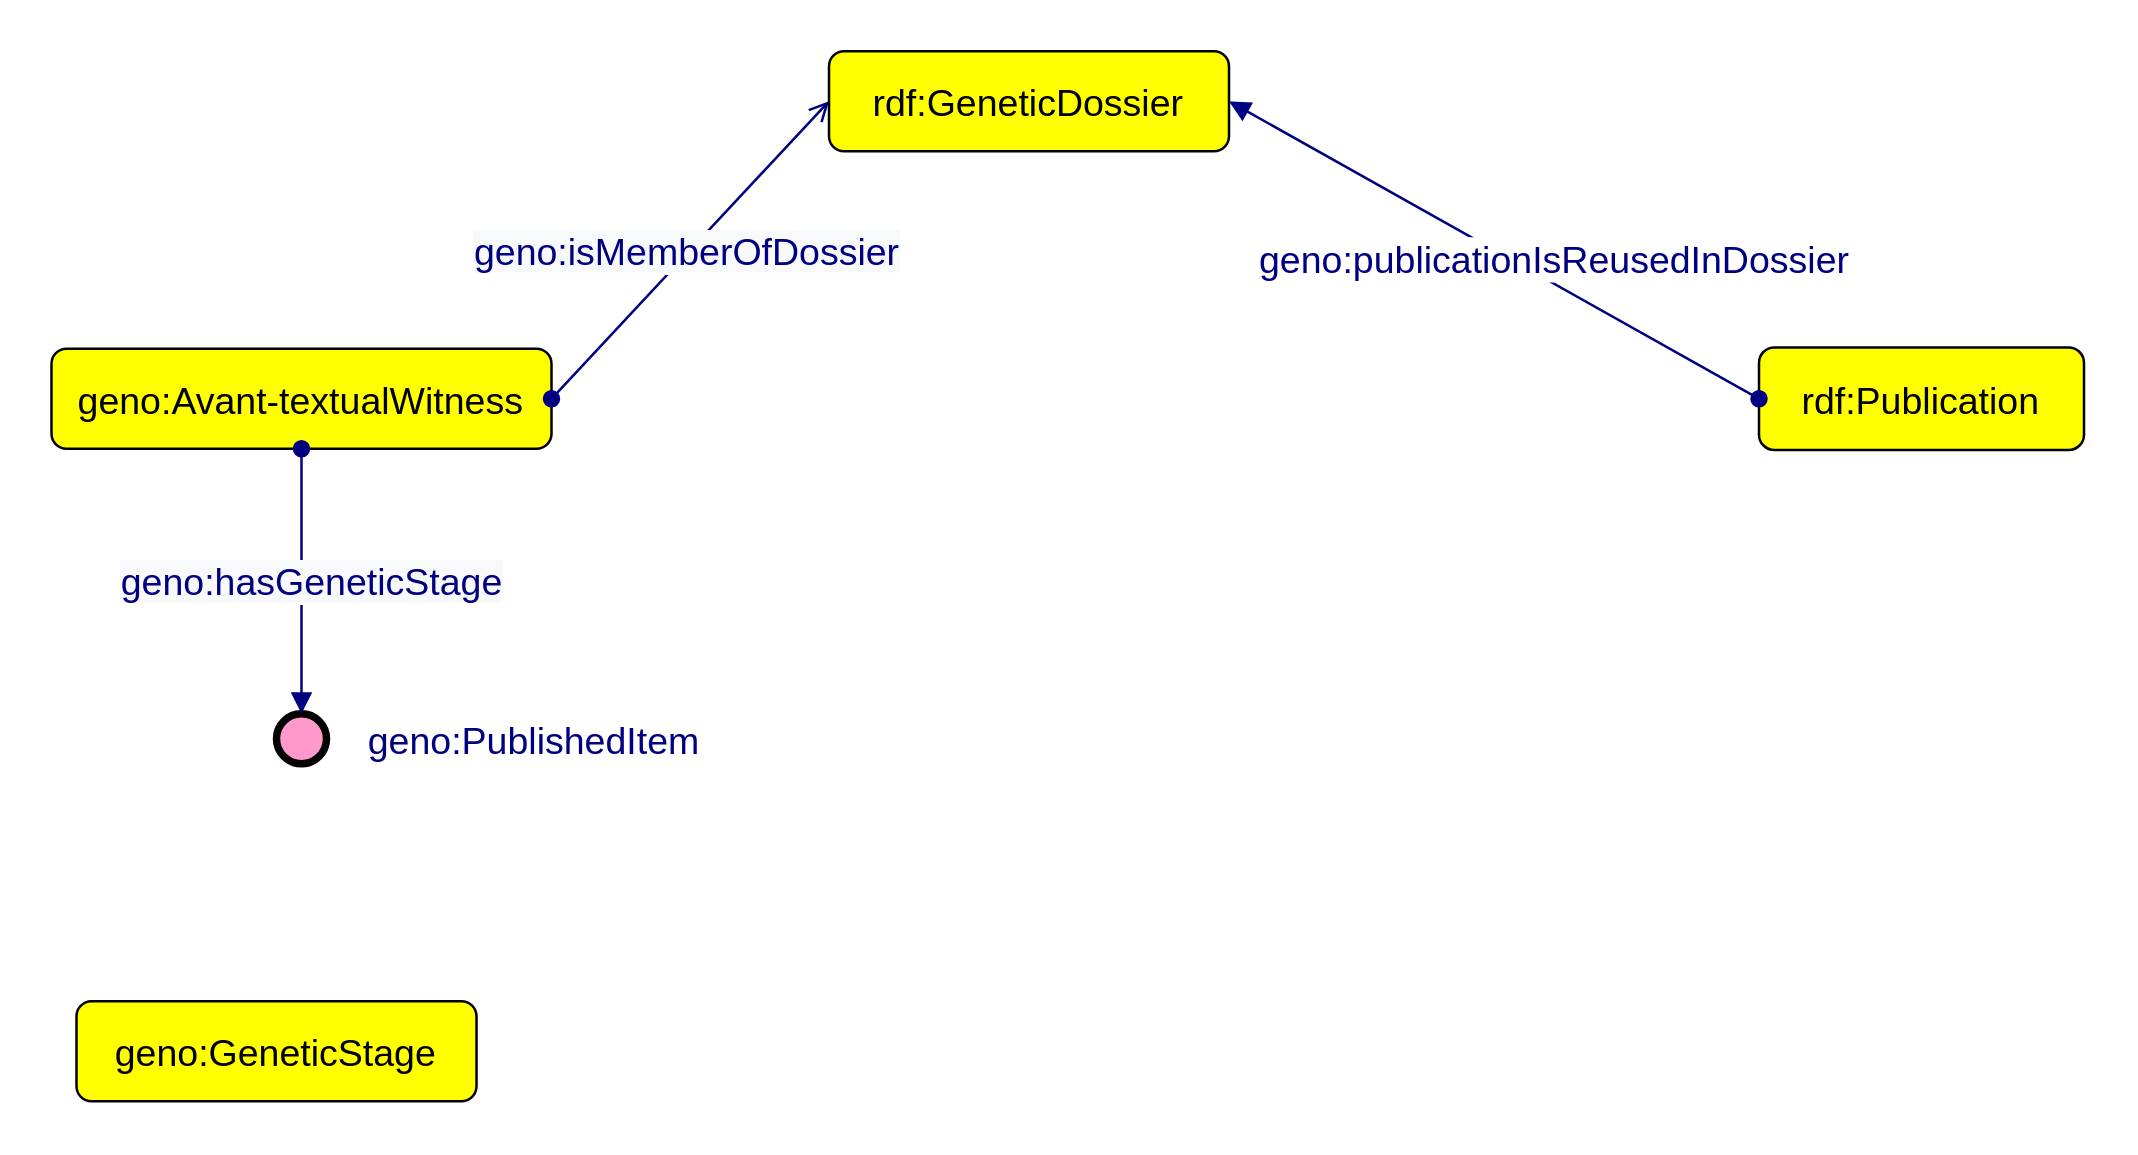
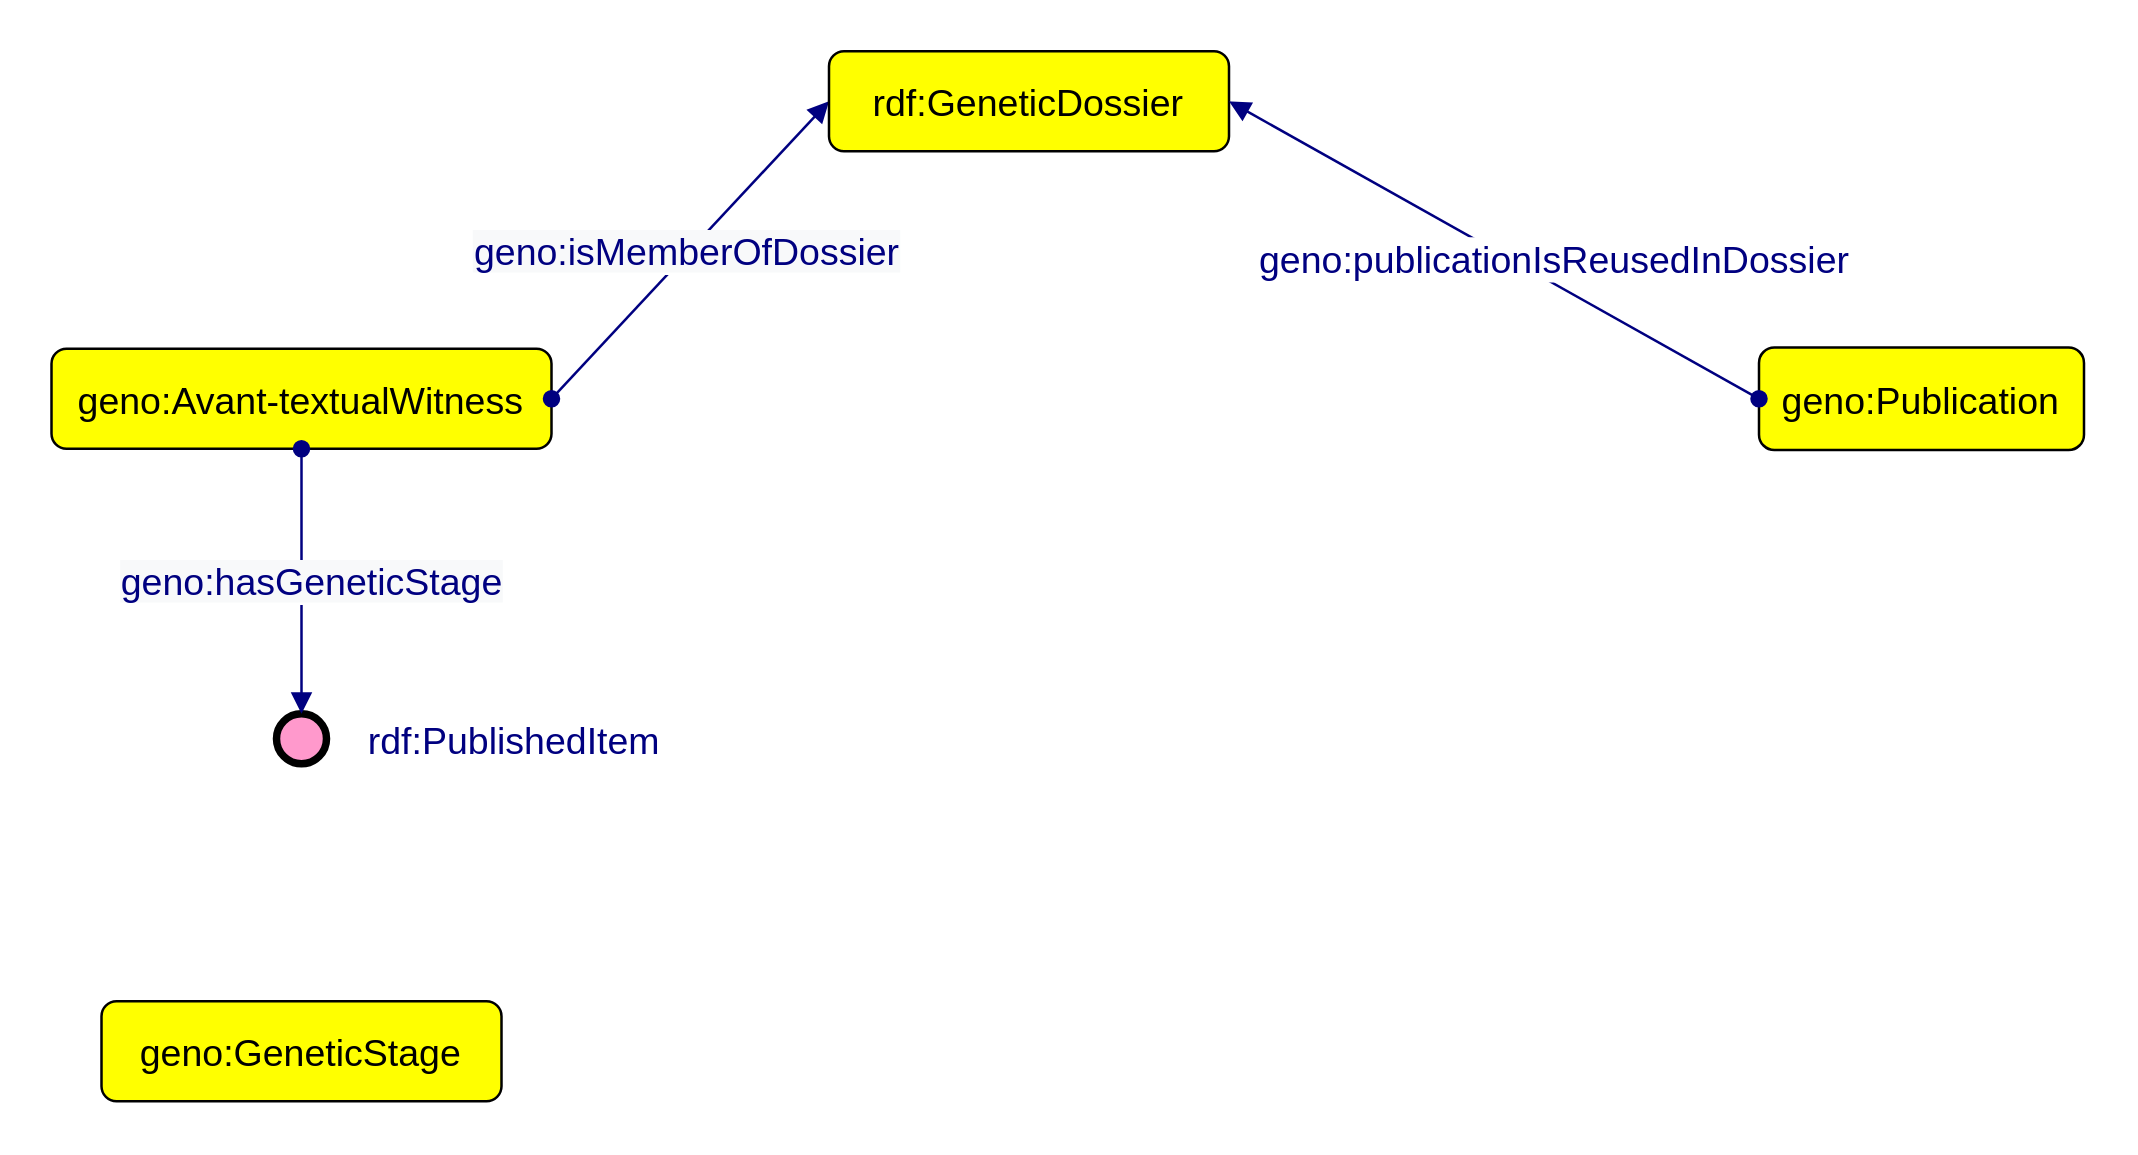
  <mxCell id="0" />
  <mxCell id="1" parent="0" />
  <mxCell id="2" value="geno:Avant-textualWitness" style="graphMlID=n4;shape=rect;rounded=1;arcsize=30;fillColor=#ffff00;strokeColor=#000000;strokeWidth=1.0;fontFamily=Helvetica;fontSize=15;" vertex="1" parent="1"><mxGeometry x="20" y="139" width="200" height="40" as="geometry" /></mxCell>
- <mxCell id="3" value="" style="graphMlID=e0;rounded=0;endArrow=open;strokeColor=#000080;strokeWidth=1.0;startArrow=oval;startFill=1;endFill=1;exitX=1;exitY=0.5;exitDx=0;exitDy=0;entryX=0;entryY=0.5;entryDx=0;entryDy=0;fontFamily=Helvetica;fontSize=15;" edge="1" parent="1" source="2" target="5"><mxGeometry relative="1" as="geometry"><mxPoint x="230" y="140" as="sourcePoint" /><mxPoint x="360" y="200" as="targetPoint" /></mxGeometry></mxCell>
+ <mxCell id="3" value="" style="graphMlID=e0;rounded=0;endArrow=block;strokeColor=#000080;strokeWidth=1.0;startArrow=oval;startFill=1;endFill=1;exitX=1;exitY=0.5;exitDx=0;exitDy=0;entryX=0;entryY=0.5;entryDx=0;entryDy=0;fontFamily=Helvetica;fontSize=15;" edge="1" parent="1" source="2" target="5"><mxGeometry relative="1" as="geometry"><mxPoint x="230" y="140" as="sourcePoint" /><mxPoint x="360" y="200" as="targetPoint" /></mxGeometry></mxCell>
  <mxCell id="4" value="&lt;span style=&quot;color: rgb(0, 0, 128); font-size: 15px; background-color: rgb(248, 249, 250);&quot;&gt;geno:isMemberOfDossier&lt;/span&gt;" style="text;html=1;align=center;verticalAlign=middle;resizable=0;points=[];labelBackgroundColor=#ffffff;fontFamily=Helvetica;fontSize=15;" vertex="1" connectable="0" parent="3"><mxGeometry x="-0.017" y="2" relative="1" as="geometry"><mxPoint as="offset" /></mxGeometry></mxCell>
  <mxCell id="5" value="rdf:GeneticDossier" style="graphMlID=n4;shape=rect;rounded=1;arcsize=30;fillColor=#ffff00;strokeColor=#000000;strokeWidth=1.0;fontFamily=Helvetica;fontSize=15;" vertex="1" parent="1"><mxGeometry x="331" y="20" width="160" height="40" as="geometry" /></mxCell>
- <mxCell id="6" value="rdf:Publication" style="graphMlID=n4;shape=rect;rounded=1;arcsize=30;fillColor=#ffff00;strokeColor=#000000;strokeWidth=1.0;fontFamily=Helvetica;fontSize=15;" vertex="1" parent="1"><mxGeometry x="703" y="138.5" width="130" height="41" as="geometry" /></mxCell>
+ <mxCell id="6" value="geno:Publication" style="graphMlID=n4;shape=rect;rounded=1;arcsize=30;fillColor=#ffff00;strokeColor=#000000;strokeWidth=1.0;fontFamily=Helvetica;fontSize=15;" vertex="1" parent="1"><mxGeometry x="703" y="138.5" width="130" height="41" as="geometry" /></mxCell>
  <mxCell id="7" value="" style="graphMlID=e0;rounded=0;endArrow=block;strokeColor=#000080;strokeWidth=1.0;startArrow=oval;startFill=1;endFill=1;entryX=1;entryY=0.5;entryDx=0;entryDy=0;fontFamily=Helvetica;fontSize=15;exitX=0;exitY=0.5;exitDx=0;exitDy=0;" edge="1" parent="1" source="6" target="5"><mxGeometry relative="1" as="geometry"><mxPoint x="460" y="230" as="sourcePoint" /><mxPoint x="481" y="220" as="targetPoint" /></mxGeometry></mxCell>
  <mxCell id="8" value="&lt;font style=&quot;font-size: 15px; background-color: rgb(255, 255, 255);&quot; color=&quot;#000080&quot;&gt;&lt;font style=&quot;font-size: 15px;&quot;&gt;geno:&lt;/font&gt;publicationIsReusedInDossier&lt;/font&gt;" style="text;html=1;align=center;verticalAlign=middle;resizable=0;points=[];labelBackgroundColor=#ffffff;fontFamily=Helvetica;fontSize=15;" vertex="1" connectable="0" parent="7"><mxGeometry x="-0.017" y="2" relative="1" as="geometry"><mxPoint x="22" as="offset" /></mxGeometry></mxCell>
- <mxCell id="9" value="geno:PublishedItem" style="graphMlID=n9;shape=ellipse;fillColor=#ff99cc;strokeColor=#000000;strokeWidth=3.0;verticalAlign=middle;labelPosition=right;verticalLabelPosition=middle;align=left;spacingRight=1;spacing=17;labelBackgroundColor=#FFFFFF;fontFamily=Helvetica;fontSize=15;fontColor=#000080;" vertex="1" parent="1"><mxGeometry x="110" y="285" width="20" height="20" as="geometry" /></mxCell>
- <mxCell id="10" value="geno:GeneticStage" style="graphMlID=n4;shape=rect;rounded=1;arcsize=30;fillColor=#ffff00;strokeColor=#000000;strokeWidth=1.0;fontFamily=Helvetica;fontSize=15;" vertex="1" parent="1"><mxGeometry x="30" y="400" width="160" height="40" as="geometry" /></mxCell>
+ <mxCell id="9" value="rdf:PublishedItem" style="graphMlID=n9;shape=ellipse;fillColor=#ff99cc;strokeColor=#000000;strokeWidth=3.0;verticalAlign=middle;labelPosition=right;verticalLabelPosition=middle;align=left;spacingRight=1;spacing=17;labelBackgroundColor=#FFFFFF;fontFamily=Helvetica;fontSize=15;fontColor=#000080;" vertex="1" parent="1"><mxGeometry x="110" y="285" width="20" height="20" as="geometry" /></mxCell>
+ <mxCell id="10" value="geno:GeneticStage" style="graphMlID=n4;shape=rect;rounded=1;arcsize=30;fillColor=#ffff00;strokeColor=#000000;strokeWidth=1.0;fontFamily=Helvetica;fontSize=15;" vertex="1" parent="1"><mxGeometry x="40" y="400" width="160" height="40" as="geometry" /></mxCell>
  <mxCell id="11" value="" style="graphMlID=e0;rounded=0;endArrow=block;strokeColor=#000080;strokeWidth=1.0;startArrow=oval;startFill=1;endFill=1;fontFamily=Helvetica;fontSize=15;fontColor=#000080;curved=1;exitX=0.5;exitY=1;exitDx=0;exitDy=0;" edge="1" parent="1" source="2" target="9"><mxGeometry relative="1" as="geometry"><mxPoint x="330" y="90.082" as="sourcePoint" /><mxPoint x="481" y="90" as="targetPoint" /></mxGeometry></mxCell>
  <mxCell id="12" value="&lt;span style=&quot;color: rgb(0, 0, 128); font-size: 15px; background-color: rgb(248, 249, 250);&quot;&gt;geno:hasGeneticStage&lt;/span&gt;" style="text;html=1;align=center;verticalAlign=middle;resizable=0;points=[];labelBackgroundColor=#ffffff;fontFamily=Helvetica;fontSize=15;fontColor=#000080;" vertex="1" connectable="0" parent="11"><mxGeometry x="-0.017" y="2" relative="1" as="geometry"><mxPoint x="1" as="offset" /></mxGeometry></mxCell>
